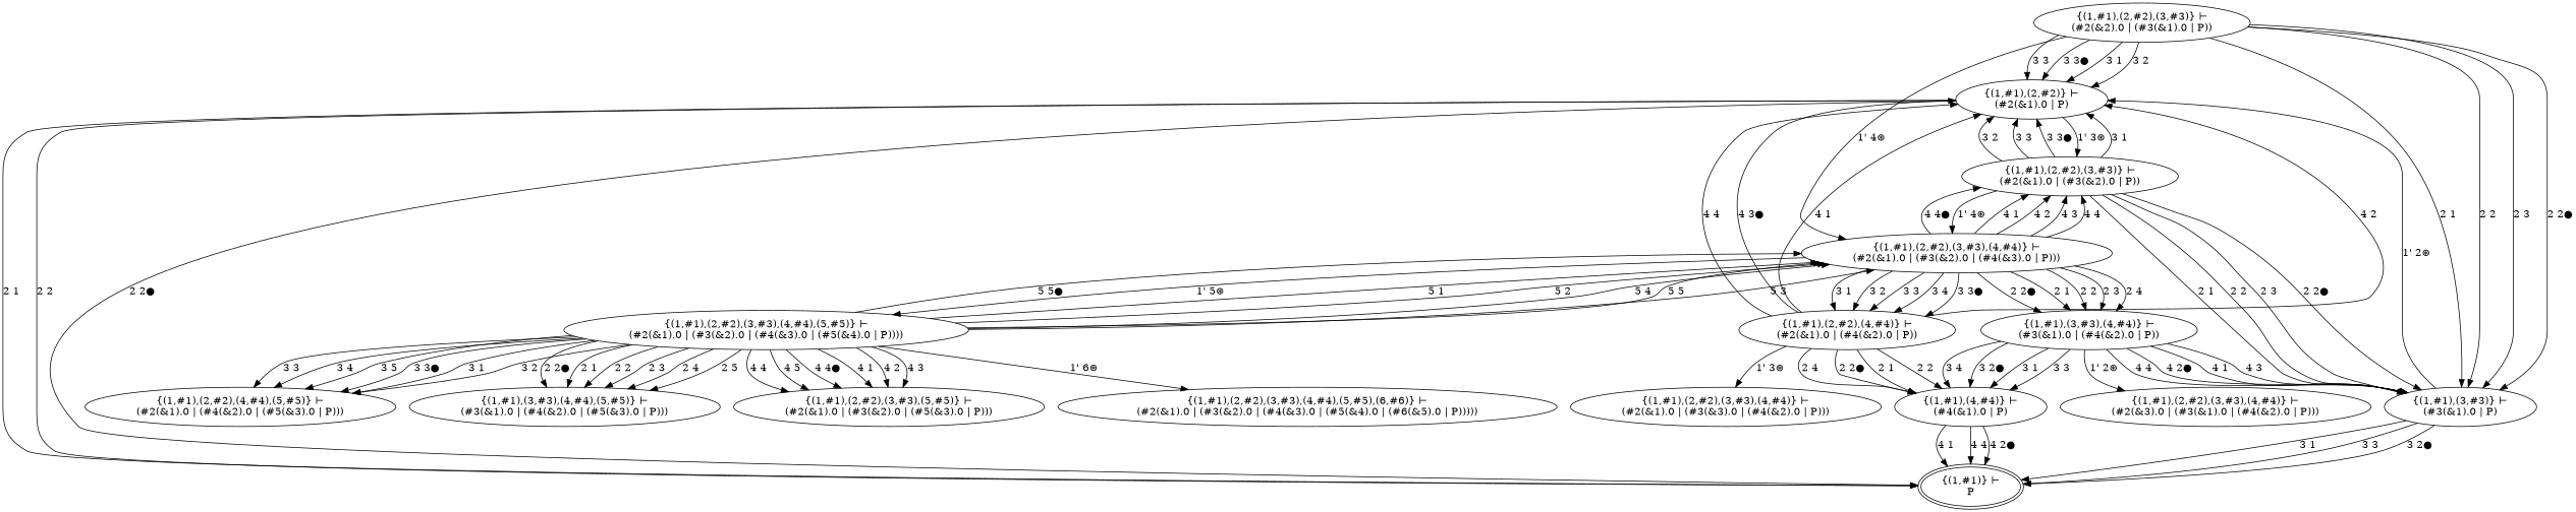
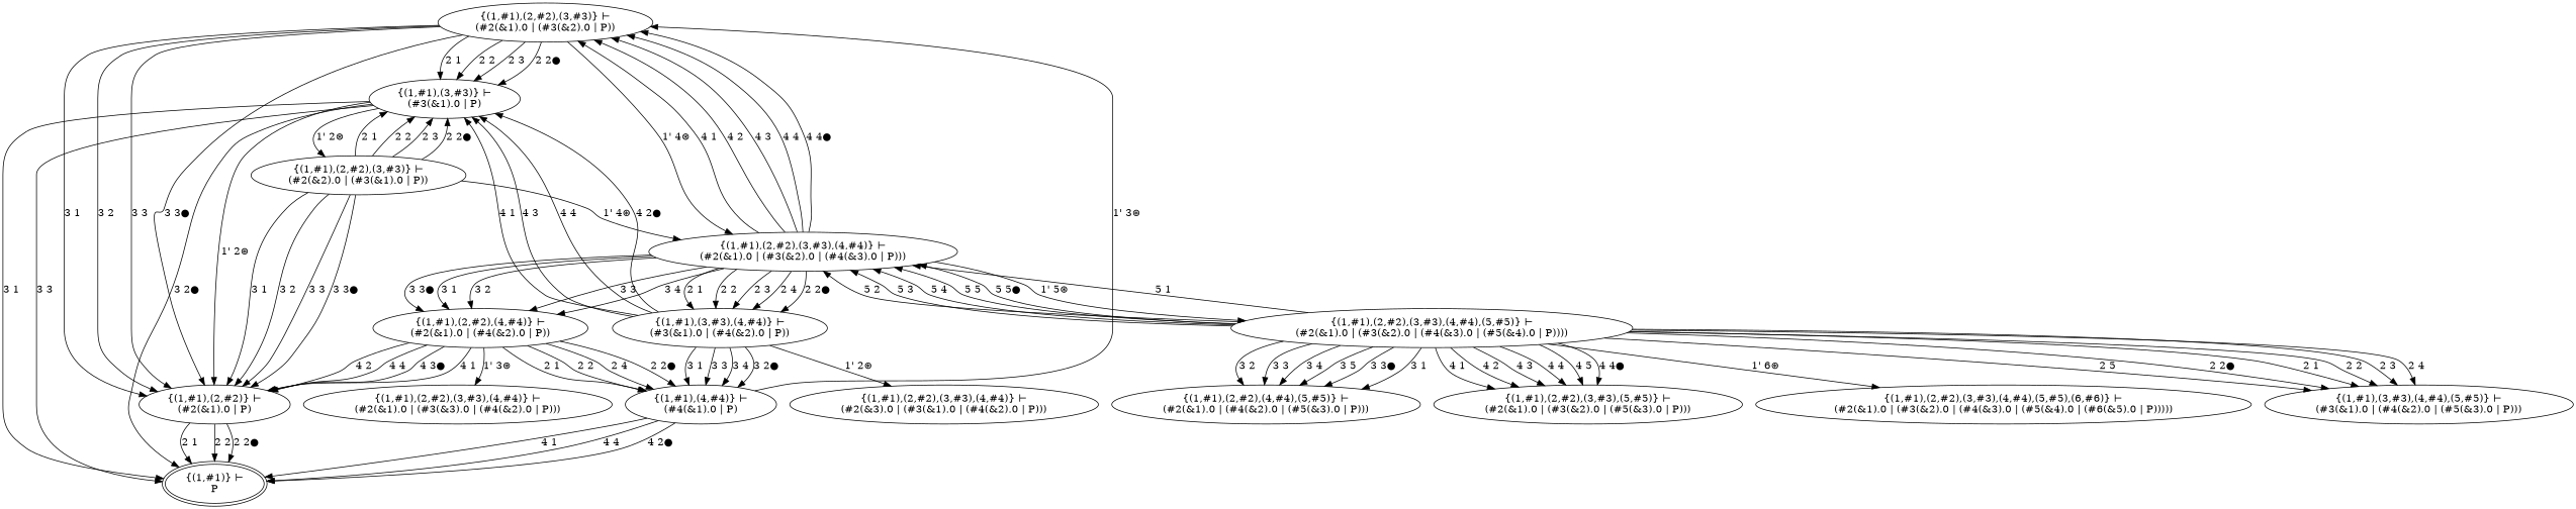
  digraph {
    n1 [label="{(1,#1)} ⊢\nP" peripheries=2]
    n2 [label="{(1,#1),(2,#2)} ⊢\n(#2(&1).0 | P)"]
    n3 [label="{(1,#1),(2,#2),(3,#3)} ⊢\n(#2(&1).0 | (#3(&2).0 | P))"]
    n4 [label="{(1,#1),(3,#3)} ⊢\n(#3(&1).0 | P)"]
    n5 [label="{(1,#1),(2,#2),(3,#3),(4,#4)} ⊢\n(#2(&1).0 | (#3(&2).0 | (#4(&3).0 | P)))"]
    n6 [label="{(1,#1),(2,#2),(3,#3)} ⊢\n(#2(&2).0 | (#3(&1).0 | P))"]
    n7 [label="{(1,#1),(3,#3),(4,#4)} ⊢\n(#3(&1).0 | (#4(&2).0 | P))"]
    n8 [label="{(1,#1),(2,#2),(4,#4)} ⊢\n(#2(&1).0 | (#4(&2).0 | P))"]
    n9 [label="{(1,#1),(2,#2),(3,#3),(4,#4),(5,#5)} ⊢\n(#2(&1).0 | (#3(&2).0 | (#4(&3).0 | (#5(&4).0 | P))))"]
    n10 [label="{(1,#1),(4,#4)} ⊢\n(#4(&1).0 | P)"]
    n11 [label="{(1,#1),(2,#2),(3,#3),(4,#4)} ⊢\n(#2(&3).0 | (#3(&1).0 | (#4(&2).0 | P)))"]
    n12 [label="{(1,#1),(2,#2),(3,#3),(4,#4)} ⊢\n(#2(&1).0 | (#3(&3).0 | (#4(&2).0 | P)))"]
    n13 [label="{(1,#1),(3,#3),(4,#4),(5,#5)} ⊢\n(#3(&1).0 | (#4(&2).0 | (#5(&3).0 | P)))"]
    n14 [label="{(1,#1),(2,#2),(4,#4),(5,#5)} ⊢\n(#2(&1).0 | (#4(&2).0 | (#5(&3).0 | P)))"]
    n15 [label="{(1,#1),(2,#2),(3,#3),(5,#5)} ⊢\n(#2(&1).0 | (#3(&2).0 | (#5(&3).0 | P)))"]
    n16 [label="{(1,#1),(2,#2),(3,#3),(4,#4),(5,#5),(6,#6)} ⊢\n(#2(&1).0 | (#3(&2).0 | (#4(&3).0 | (#5(&4).0 | (#6(&5).0 | P)))))"]
    n2 -> n1 [label="2 1"]
    n2 -> n1 [label="2 2"]
    n2 -> n1 [label="2 2●"]
-   n2 -> n3 [label="1' 3⊛"]
+   n10 -> n3 [label="1' 3⊛"]
    n3 -> n2 [label="3 1"]
    n3 -> n2 [label="3 2"]
    n3 -> n2 [label="3 3"]
    n3 -> n2 [label="3 3●"]
    n3 -> n4 [label="2 1"]
    n3 -> n4 [label="2 2"]
    n3 -> n4 [label="2 3"]
    n3 -> n4 [label="2 2●"]
    n3 -> n5 [label="1' 4⊛"]
    n4 -> n1 [label="3 1"]
    n4 -> n1 [label="3 3"]
    n4 -> n1 [label="3 2●"]
    n4 -> n2 [label="1' 2⊛"]
+   n4 -> n6 [label="1' 2⊛"]
    n5 -> n3 [label="4 1"]
    n5 -> n3 [label="4 2"]
    n5 -> n3 [label="4 3"]
    n5 -> n3 [label="4 4"]
    n5 -> n3 [label="4 4●"]
    n5 -> n7 [label="2 1"]
    n5 -> n7 [label="2 2"]
    n5 -> n7 [label="2 3"]
    n5 -> n7 [label="2 4"]
    n5 -> n7 [label="2 2●"]
    n5 -> n8 [label="3 1"]
    n5 -> n8 [label="3 2"]
    n5 -> n8 [label="3 3"]
    n5 -> n8 [label="3 4"]
    n5 -> n8 [label="3 3●"]
    n5 -> n9 [label="1' 5⊛"]
    n6 -> n2 [label="3 1"]
    n6 -> n2 [label="3 2"]
    n6 -> n2 [label="3 3"]
    n6 -> n2 [label="3 3●"]
    n6 -> n4 [label="2 1"]
    n6 -> n4 [label="2 2"]
    n6 -> n4 [label="2 3"]
    n6 -> n4 [label="2 2●"]
    n6 -> n5 [label="1' 4⊛"]
    n7 -> n4 [label="4 1"]
    n7 -> n4 [label="4 3"]
    n7 -> n4 [label="4 4"]
    n7 -> n4 [label="4 2●"]
    n7 -> n10 [label="3 1"]
    n7 -> n10 [label="3 3"]
    n7 -> n10 [label="3 4"]
    n7 -> n10 [label="3 2●"]
    n7 -> n11 [label="1' 2⊛"]
    n8 -> n2 [label="4 1"]
    n8 -> n2 [label="4 2"]
    n8 -> n2 [label="4 4"]
    n8 -> n2 [label="4 3●"]
    n8 -> n10 [label="2 1"]
    n8 -> n10 [label="2 2"]
    n8 -> n10 [label="2 4"]
    n8 -> n10 [label="2 2●"]
    n8 -> n12 [label="1' 3⊛"]
    n9 -> n5 [label="5 1"]
    n9 -> n5 [label="5 2"]
    n9 -> n5 [label="5 3"]
    n9 -> n5 [label="5 4"]
    n9 -> n5 [label="5 5"]
    n9 -> n5 [label="5 5●"]
    n9 -> n13 [label="2 1"]
    n9 -> n13 [label="2 2"]
    n9 -> n13 [label="2 3"]
    n9 -> n13 [label="2 4"]
    n9 -> n13 [label="2 5"]
    n9 -> n13 [label="2 2●"]
    n9 -> n14 [label="3 1"]
    n9 -> n14 [label="3 2"]
    n9 -> n14 [label="3 3"]
    n9 -> n14 [label="3 4"]
    n9 -> n14 [label="3 5"]
    n9 -> n14 [label="3 3●"]
    n9 -> n15 [label="4 1"]
    n9 -> n15 [label="4 2"]
    n9 -> n15 [label="4 3"]
    n9 -> n15 [label="4 4"]
    n9 -> n15 [label="4 5"]
    n9 -> n15 [label="4 4●"]
    n9 -> n16 [label="1' 6⊛"]
    n10 -> n1 [label="4 1"]
    n10 -> n1 [label="4 4"]
    n10 -> n1 [label="4 2●"]
  }
